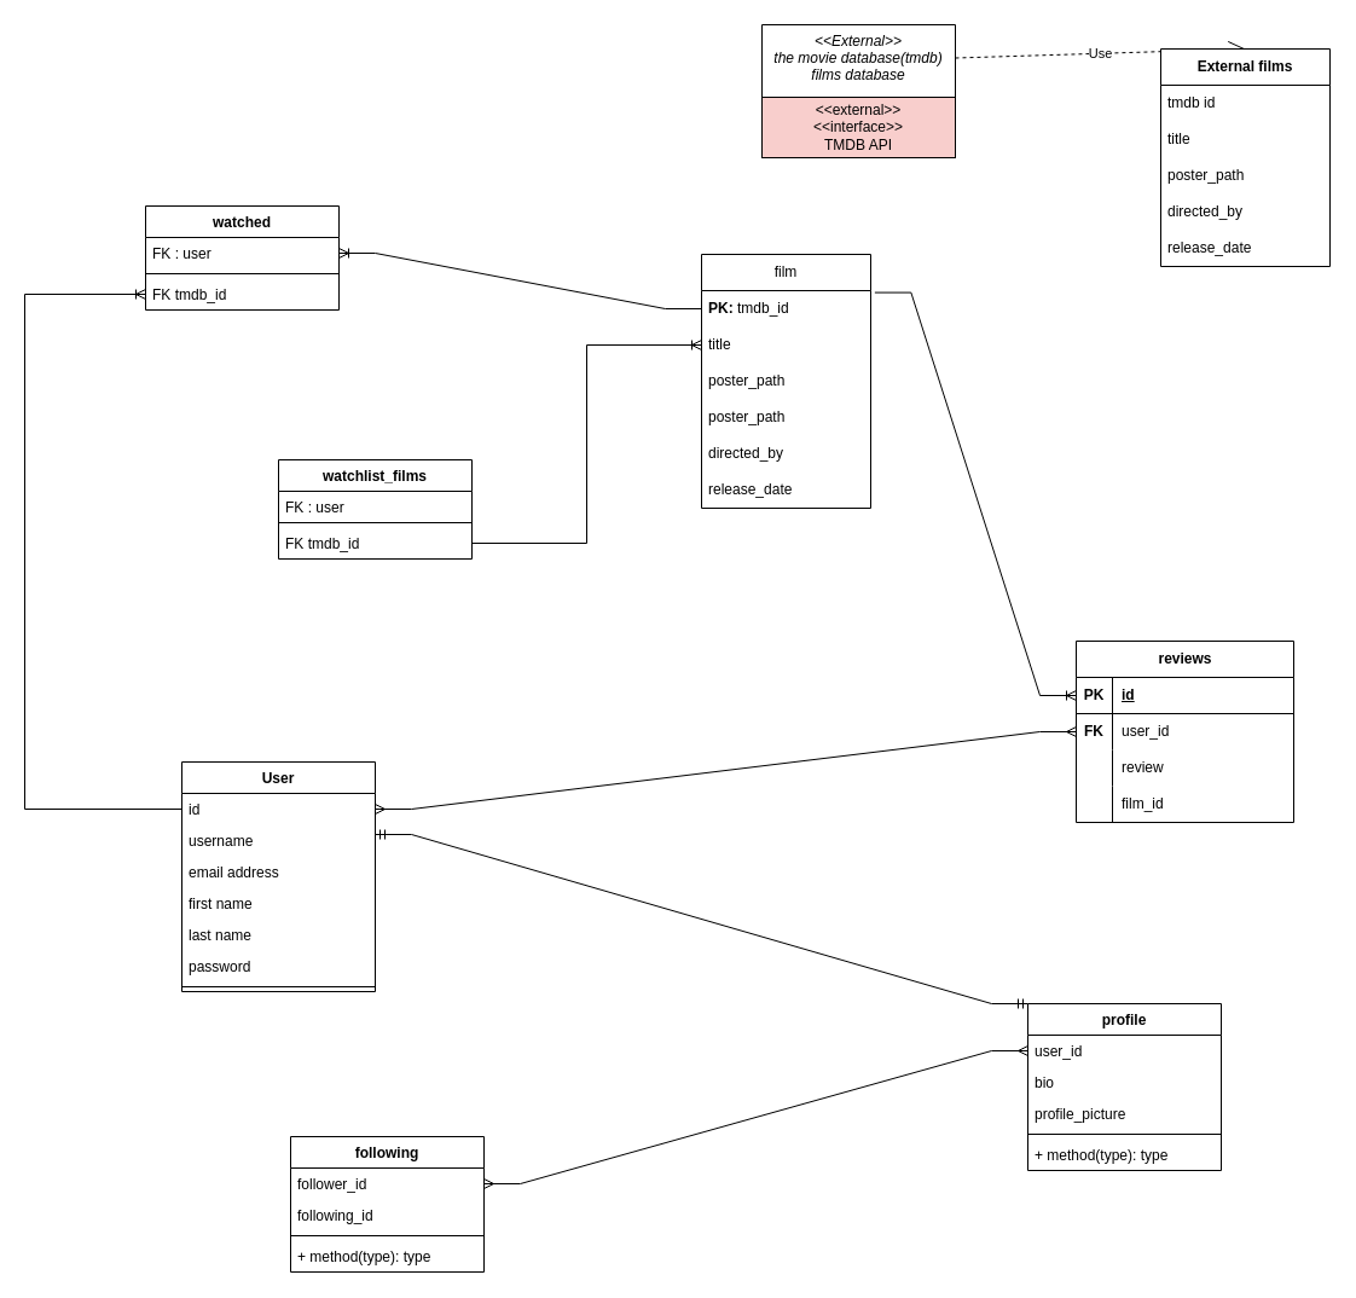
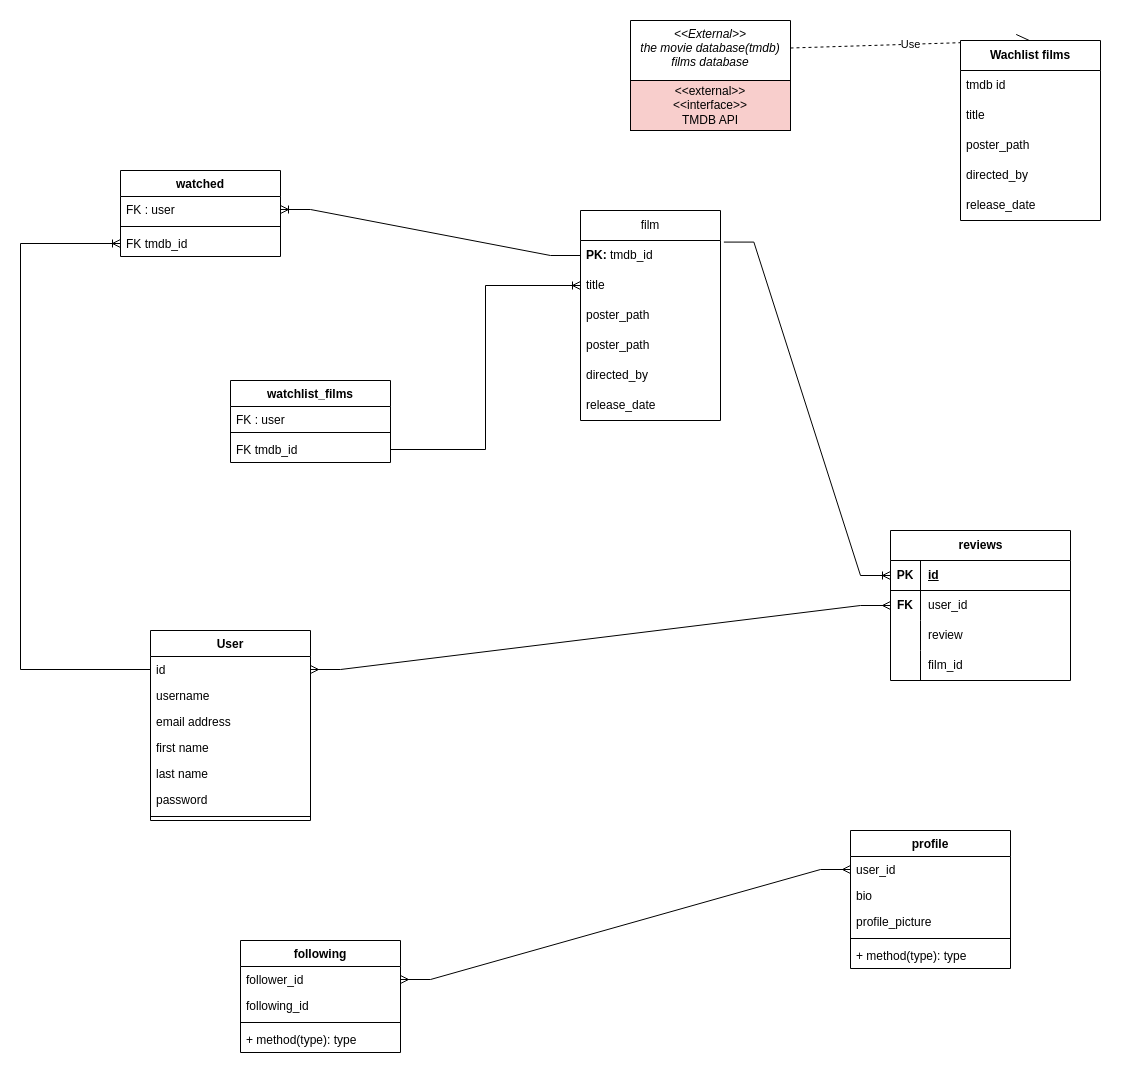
  <mxCell id="0" />
  <mxCell id="1" parent="0" />
  <mxCell id="2" value="&lt;&lt;External&gt;&gt;&#10;the movie database(tmdb)&#10;films database" style="swimlane;fontStyle=2;align=center;verticalAlign=top;childLayout=stackLayout;horizontal=1;startSize=60;horizontalStack=0;resizeParent=1;resizeLast=0;collapsible=1;marginBottom=0;rounded=0;shadow=0;strokeWidth=1;" parent="1" vertex="1"><mxGeometry x="630" y="20" width="160" height="110" as="geometry"><mxRectangle x="230" y="140" width="160" height="26" as="alternateBounds" /></mxGeometry></mxCell>
  <mxCell id="3" value="&amp;lt;&amp;lt;external&amp;gt;&amp;gt;&lt;br&gt;&amp;lt;&amp;lt;interface&amp;gt;&amp;gt;&lt;br&gt;TMDB API" style="html=1;whiteSpace=wrap;fillColor=#f8cecc;" parent="2" vertex="1"><mxGeometry y="60" width="160" height="50" as="geometry" /></mxCell>
  <mxCell id="4" value="film" style="swimlane;fontStyle=0;childLayout=stackLayout;horizontal=1;startSize=30;horizontalStack=0;resizeParent=1;resizeParentMax=0;resizeLast=0;collapsible=1;marginBottom=0;whiteSpace=wrap;html=1;" parent="1" vertex="1"><mxGeometry x="580" y="210" width="140" height="210" as="geometry" /></mxCell>
  <mxCell id="5" value="PK: &lt;span style=&quot;font-weight: normal;&quot;&gt;tmdb_id&lt;/span&gt;" style="text;strokeColor=none;fillColor=none;align=left;verticalAlign=middle;spacingLeft=4;spacingRight=4;overflow=hidden;points=[[0,0.5],[1,0.5]];portConstraint=eastwest;rotatable=0;whiteSpace=wrap;html=1;fontStyle=1" parent="4" vertex="1"><mxGeometry y="30" width="140" height="30" as="geometry" /></mxCell>
  <mxCell id="6" value="title" style="text;strokeColor=none;fillColor=none;align=left;verticalAlign=middle;spacingLeft=4;spacingRight=4;overflow=hidden;points=[[0,0.5],[1,0.5]];portConstraint=eastwest;rotatable=0;whiteSpace=wrap;html=1;" parent="4" vertex="1"><mxGeometry y="60" width="140" height="30" as="geometry" /></mxCell>
  <mxCell id="7" value="poster_path" style="text;strokeColor=none;fillColor=none;align=left;verticalAlign=middle;spacingLeft=4;spacingRight=4;overflow=hidden;points=[[0,0.5],[1,0.5]];portConstraint=eastwest;rotatable=0;whiteSpace=wrap;html=1;" parent="4" vertex="1"><mxGeometry y="90" width="140" height="30" as="geometry" /></mxCell>
  <mxCell id="8" value="poster_path" style="text;strokeColor=none;fillColor=none;align=left;verticalAlign=middle;spacingLeft=4;spacingRight=4;overflow=hidden;points=[[0,0.5],[1,0.5]];portConstraint=eastwest;rotatable=0;whiteSpace=wrap;html=1;" parent="4" vertex="1"><mxGeometry y="120" width="140" height="30" as="geometry" /></mxCell>
  <mxCell id="9" value="directed_by" style="text;strokeColor=none;fillColor=none;align=left;verticalAlign=middle;spacingLeft=4;spacingRight=4;overflow=hidden;points=[[0,0.5],[1,0.5]];portConstraint=eastwest;rotatable=0;whiteSpace=wrap;html=1;" parent="4" vertex="1"><mxGeometry y="150" width="140" height="30" as="geometry" /></mxCell>
  <mxCell id="10" value="release_date" style="text;strokeColor=none;fillColor=none;align=left;verticalAlign=middle;spacingLeft=4;spacingRight=4;overflow=hidden;points=[[0,0.5],[1,0.5]];portConstraint=eastwest;rotatable=0;whiteSpace=wrap;html=1;" parent="4" vertex="1"><mxGeometry y="180" width="140" height="30" as="geometry" /></mxCell>
  <mxCell id="11" value="Use" style="endArrow=open;endSize=12;dashed=1;html=1;rounded=0;exitX=1;exitY=0.25;exitDx=0;exitDy=0;entryX=0.5;entryY=0;entryDx=0;entryDy=0;" parent="1" source="2" target="26" edge="1"><mxGeometry width="160" relative="1" as="geometry"><mxPoint x="650" y="350" as="sourcePoint" /><mxPoint x="460" y="193" as="targetPoint" /></mxGeometry></mxCell>
  <mxCell id="12" value="User" style="swimlane;fontStyle=1;align=center;verticalAlign=top;childLayout=stackLayout;horizontal=1;startSize=26;horizontalStack=0;resizeParent=1;resizeParentMax=0;resizeLast=0;collapsible=1;marginBottom=0;whiteSpace=wrap;html=1;" parent="1" vertex="1"><mxGeometry x="150" y="630" width="160" height="190" as="geometry" /></mxCell>
  <mxCell id="13" value="id" style="text;strokeColor=none;fillColor=none;align=left;verticalAlign=top;spacingLeft=4;spacingRight=4;overflow=hidden;rotatable=0;points=[[0,0.5],[1,0.5]];portConstraint=eastwest;whiteSpace=wrap;html=1;" parent="12" vertex="1"><mxGeometry y="26" width="160" height="26" as="geometry" /></mxCell>
  <mxCell id="14" value="username" style="text;strokeColor=none;fillColor=none;align=left;verticalAlign=top;spacingLeft=4;spacingRight=4;overflow=hidden;rotatable=0;points=[[0,0.5],[1,0.5]];portConstraint=eastwest;whiteSpace=wrap;html=1;" parent="12" vertex="1"><mxGeometry y="52" width="160" height="26" as="geometry" /></mxCell>
  <mxCell id="15" value="email address" style="text;strokeColor=none;fillColor=none;align=left;verticalAlign=top;spacingLeft=4;spacingRight=4;overflow=hidden;rotatable=0;points=[[0,0.5],[1,0.5]];portConstraint=eastwest;whiteSpace=wrap;html=1;" parent="12" vertex="1"><mxGeometry y="78" width="160" height="26" as="geometry" /></mxCell>
  <mxCell id="16" value="first name" style="text;strokeColor=none;fillColor=none;align=left;verticalAlign=top;spacingLeft=4;spacingRight=4;overflow=hidden;rotatable=0;points=[[0,0.5],[1,0.5]];portConstraint=eastwest;whiteSpace=wrap;html=1;" parent="12" vertex="1"><mxGeometry y="104" width="160" height="26" as="geometry" /></mxCell>
  <mxCell id="17" value="last name" style="text;strokeColor=none;fillColor=none;align=left;verticalAlign=top;spacingLeft=4;spacingRight=4;overflow=hidden;rotatable=0;points=[[0,0.5],[1,0.5]];portConstraint=eastwest;whiteSpace=wrap;html=1;" parent="12" vertex="1"><mxGeometry y="130" width="160" height="26" as="geometry" /></mxCell>
  <mxCell id="18" value="password" style="text;strokeColor=none;fillColor=none;align=left;verticalAlign=top;spacingLeft=4;spacingRight=4;overflow=hidden;rotatable=0;points=[[0,0.5],[1,0.5]];portConstraint=eastwest;whiteSpace=wrap;html=1;" parent="12" vertex="1"><mxGeometry y="156" width="160" height="26" as="geometry" /></mxCell>
  <mxCell id="19" value="" style="line;strokeWidth=1;fillColor=none;align=left;verticalAlign=middle;spacingTop=-1;spacingLeft=3;spacingRight=3;rotatable=0;labelPosition=right;points=[];portConstraint=eastwest;strokeColor=inherit;" parent="12" vertex="1"><mxGeometry y="182" width="160" height="8" as="geometry" /></mxCell>
  <mxCell id="20" value="profile" style="swimlane;fontStyle=1;align=center;verticalAlign=top;childLayout=stackLayout;horizontal=1;startSize=26;horizontalStack=0;resizeParent=1;resizeParentMax=0;resizeLast=0;collapsible=1;marginBottom=0;whiteSpace=wrap;html=1;" parent="1" vertex="1"><mxGeometry x="850" y="830" width="160" height="138" as="geometry" /></mxCell>
  <mxCell id="21" value="user_id" style="text;strokeColor=none;fillColor=none;align=left;verticalAlign=top;spacingLeft=4;spacingRight=4;overflow=hidden;rotatable=0;points=[[0,0.5],[1,0.5]];portConstraint=eastwest;whiteSpace=wrap;html=1;" parent="20" vertex="1"><mxGeometry y="26" width="160" height="26" as="geometry" /></mxCell>
  <mxCell id="22" value="bio" style="text;strokeColor=none;fillColor=none;align=left;verticalAlign=top;spacingLeft=4;spacingRight=4;overflow=hidden;rotatable=0;points=[[0,0.5],[1,0.5]];portConstraint=eastwest;whiteSpace=wrap;html=1;" parent="20" vertex="1"><mxGeometry y="52" width="160" height="26" as="geometry" /></mxCell>
  <mxCell id="23" value="profile_picture" style="text;strokeColor=none;fillColor=none;align=left;verticalAlign=top;spacingLeft=4;spacingRight=4;overflow=hidden;rotatable=0;points=[[0,0.5],[1,0.5]];portConstraint=eastwest;whiteSpace=wrap;html=1;" parent="20" vertex="1"><mxGeometry y="78" width="160" height="26" as="geometry" /></mxCell>
  <mxCell id="24" value="" style="line;strokeWidth=1;fillColor=none;align=left;verticalAlign=middle;spacingTop=-1;spacingLeft=3;spacingRight=3;rotatable=0;labelPosition=right;points=[];portConstraint=eastwest;strokeColor=inherit;" parent="20" vertex="1"><mxGeometry y="104" width="160" height="8" as="geometry" /></mxCell>
  <mxCell id="25" value="+ method(type): type" style="text;strokeColor=none;fillColor=none;align=left;verticalAlign=top;spacingLeft=4;spacingRight=4;overflow=hidden;rotatable=0;points=[[0,0.5],[1,0.5]];portConstraint=eastwest;whiteSpace=wrap;html=1;" parent="20" vertex="1"><mxGeometry y="112" width="160" height="26" as="geometry" /></mxCell>
- <mxCell id="26" value="&lt;b&gt;External films&lt;/b&gt;" style="swimlane;fontStyle=0;childLayout=stackLayout;horizontal=1;startSize=30;horizontalStack=0;resizeParent=1;resizeParentMax=0;resizeLast=0;collapsible=1;marginBottom=0;whiteSpace=wrap;html=1;" parent="1" vertex="1"><mxGeometry x="960" y="40" width="140" height="180" as="geometry" /></mxCell>
+ <mxCell id="26" value="&lt;b&gt;Wachlist films&lt;/b&gt;" style="swimlane;fontStyle=0;childLayout=stackLayout;horizontal=1;startSize=30;horizontalStack=0;resizeParent=1;resizeParentMax=0;resizeLast=0;collapsible=1;marginBottom=0;whiteSpace=wrap;html=1;" parent="1" vertex="1"><mxGeometry x="960" y="40" width="140" height="180" as="geometry" /></mxCell>
  <mxCell id="27" value="tmdb id" style="text;strokeColor=none;fillColor=none;align=left;verticalAlign=middle;spacingLeft=4;spacingRight=4;overflow=hidden;points=[[0,0.5],[1,0.5]];portConstraint=eastwest;rotatable=0;whiteSpace=wrap;html=1;" parent="26" vertex="1"><mxGeometry y="30" width="140" height="30" as="geometry" /></mxCell>
  <mxCell id="28" value="title" style="text;strokeColor=none;fillColor=none;align=left;verticalAlign=middle;spacingLeft=4;spacingRight=4;overflow=hidden;points=[[0,0.5],[1,0.5]];portConstraint=eastwest;rotatable=0;whiteSpace=wrap;html=1;" parent="26" vertex="1"><mxGeometry y="60" width="140" height="30" as="geometry" /></mxCell>
  <mxCell id="29" value="poster_path" style="text;strokeColor=none;fillColor=none;align=left;verticalAlign=middle;spacingLeft=4;spacingRight=4;overflow=hidden;points=[[0,0.5],[1,0.5]];portConstraint=eastwest;rotatable=0;whiteSpace=wrap;html=1;" parent="26" vertex="1"><mxGeometry y="90" width="140" height="30" as="geometry" /></mxCell>
  <mxCell id="30" value="directed_by" style="text;strokeColor=none;fillColor=none;align=left;verticalAlign=middle;spacingLeft=4;spacingRight=4;overflow=hidden;points=[[0,0.5],[1,0.5]];portConstraint=eastwest;rotatable=0;whiteSpace=wrap;html=1;" parent="26" vertex="1"><mxGeometry y="120" width="140" height="30" as="geometry" /></mxCell>
  <mxCell id="31" value="release_date" style="text;strokeColor=none;fillColor=none;align=left;verticalAlign=middle;spacingLeft=4;spacingRight=4;overflow=hidden;points=[[0,0.5],[1,0.5]];portConstraint=eastwest;rotatable=0;whiteSpace=wrap;html=1;" parent="26" vertex="1"><mxGeometry y="150" width="140" height="30" as="geometry" /></mxCell>
  <mxCell id="32" value="following" style="swimlane;fontStyle=1;align=center;verticalAlign=top;childLayout=stackLayout;horizontal=1;startSize=26;horizontalStack=0;resizeParent=1;resizeParentMax=0;resizeLast=0;collapsible=1;marginBottom=0;whiteSpace=wrap;html=1;" parent="1" vertex="1"><mxGeometry x="240" y="940" width="160" height="112" as="geometry" /></mxCell>
  <mxCell id="33" value="follower_id" style="text;strokeColor=none;fillColor=none;align=left;verticalAlign=top;spacingLeft=4;spacingRight=4;overflow=hidden;rotatable=0;points=[[0,0.5],[1,0.5]];portConstraint=eastwest;whiteSpace=wrap;html=1;" parent="32" vertex="1"><mxGeometry y="26" width="160" height="26" as="geometry" /></mxCell>
  <mxCell id="34" value="following_id" style="text;strokeColor=none;fillColor=none;align=left;verticalAlign=top;spacingLeft=4;spacingRight=4;overflow=hidden;rotatable=0;points=[[0,0.5],[1,0.5]];portConstraint=eastwest;whiteSpace=wrap;html=1;" parent="32" vertex="1"><mxGeometry y="52" width="160" height="26" as="geometry" /></mxCell>
  <mxCell id="35" value="" style="line;strokeWidth=1;fillColor=none;align=left;verticalAlign=middle;spacingTop=-1;spacingLeft=3;spacingRight=3;rotatable=0;labelPosition=right;points=[];portConstraint=eastwest;strokeColor=inherit;" parent="32" vertex="1"><mxGeometry y="78" width="160" height="8" as="geometry" /></mxCell>
  <mxCell id="36" value="+ method(type): type" style="text;strokeColor=none;fillColor=none;align=left;verticalAlign=top;spacingLeft=4;spacingRight=4;overflow=hidden;rotatable=0;points=[[0,0.5],[1,0.5]];portConstraint=eastwest;whiteSpace=wrap;html=1;" parent="32" vertex="1"><mxGeometry y="86" width="160" height="26" as="geometry" /></mxCell>
  <mxCell id="37" value="" style="edgeStyle=entityRelationEdgeStyle;fontSize=12;html=1;endArrow=ERmany;startArrow=ERmany;rounded=0;exitX=1;exitY=0.5;exitDx=0;exitDy=0;entryX=0;entryY=0.5;entryDx=0;entryDy=0;" parent="1" source="33" target="21" edge="1"><mxGeometry width="100" height="100" relative="1" as="geometry"><mxPoint x="710" y="1110" as="sourcePoint" /><mxPoint x="500" y="860" as="targetPoint" /></mxGeometry></mxCell>
  <mxCell id="38" value="reviews" style="shape=table;startSize=30;container=1;collapsible=1;childLayout=tableLayout;fixedRows=1;rowLines=0;fontStyle=1;align=center;resizeLast=1;html=1;" parent="1" vertex="1"><mxGeometry x="890" y="530" width="180" height="150" as="geometry" /></mxCell>
  <mxCell id="39" value="" style="shape=tableRow;horizontal=0;startSize=0;swimlaneHead=0;swimlaneBody=0;fillColor=none;collapsible=0;dropTarget=0;points=[[0,0.5],[1,0.5]];portConstraint=eastwest;top=0;left=0;right=0;bottom=1;" parent="38" vertex="1"><mxGeometry y="30" width="180" height="30" as="geometry" /></mxCell>
  <mxCell id="40" value="PK" style="shape=partialRectangle;connectable=0;fillColor=none;top=0;left=0;bottom=0;right=0;fontStyle=1;overflow=hidden;whiteSpace=wrap;html=1;" parent="39" vertex="1"><mxGeometry width="30" height="30" as="geometry"><mxRectangle width="30" height="30" as="alternateBounds" /></mxGeometry></mxCell>
  <mxCell id="41" value="id" style="shape=partialRectangle;connectable=0;fillColor=none;top=0;left=0;bottom=0;right=0;align=left;spacingLeft=6;fontStyle=5;overflow=hidden;whiteSpace=wrap;html=1;" parent="39" vertex="1"><mxGeometry x="30" width="150" height="30" as="geometry"><mxRectangle width="150" height="30" as="alternateBounds" /></mxGeometry></mxCell>
  <mxCell id="42" value="" style="shape=tableRow;horizontal=0;startSize=0;swimlaneHead=0;swimlaneBody=0;fillColor=none;collapsible=0;dropTarget=0;points=[[0,0.5],[1,0.5]];portConstraint=eastwest;top=0;left=0;right=0;bottom=0;" parent="38" vertex="1"><mxGeometry y="60" width="180" height="30" as="geometry" /></mxCell>
  <mxCell id="43" value="&lt;b&gt;FK&lt;/b&gt;" style="shape=partialRectangle;connectable=0;fillColor=none;top=0;left=0;bottom=0;right=0;editable=1;overflow=hidden;whiteSpace=wrap;html=1;" parent="42" vertex="1"><mxGeometry width="30" height="30" as="geometry"><mxRectangle width="30" height="30" as="alternateBounds" /></mxGeometry></mxCell>
  <mxCell id="44" value="user_id" style="shape=partialRectangle;connectable=0;fillColor=none;top=0;left=0;bottom=0;right=0;align=left;spacingLeft=6;overflow=hidden;whiteSpace=wrap;html=1;" parent="42" vertex="1"><mxGeometry x="30" width="150" height="30" as="geometry"><mxRectangle width="150" height="30" as="alternateBounds" /></mxGeometry></mxCell>
  <mxCell id="45" value="" style="shape=tableRow;horizontal=0;startSize=0;swimlaneHead=0;swimlaneBody=0;fillColor=none;collapsible=0;dropTarget=0;points=[[0,0.5],[1,0.5]];portConstraint=eastwest;top=0;left=0;right=0;bottom=0;" parent="38" vertex="1"><mxGeometry y="90" width="180" height="30" as="geometry" /></mxCell>
  <mxCell id="46" value="" style="shape=partialRectangle;connectable=0;fillColor=none;top=0;left=0;bottom=0;right=0;editable=1;overflow=hidden;whiteSpace=wrap;html=1;" parent="45" vertex="1"><mxGeometry width="30" height="30" as="geometry"><mxRectangle width="30" height="30" as="alternateBounds" /></mxGeometry></mxCell>
  <mxCell id="47" value="review" style="shape=partialRectangle;connectable=0;fillColor=none;top=0;left=0;bottom=0;right=0;align=left;spacingLeft=6;overflow=hidden;whiteSpace=wrap;html=1;" parent="45" vertex="1"><mxGeometry x="30" width="150" height="30" as="geometry"><mxRectangle width="150" height="30" as="alternateBounds" /></mxGeometry></mxCell>
  <mxCell id="48" value="" style="shape=tableRow;horizontal=0;startSize=0;swimlaneHead=0;swimlaneBody=0;fillColor=none;collapsible=0;dropTarget=0;points=[[0,0.5],[1,0.5]];portConstraint=eastwest;top=0;left=0;right=0;bottom=0;" parent="38" vertex="1"><mxGeometry y="120" width="180" height="30" as="geometry" /></mxCell>
  <mxCell id="49" value="" style="shape=partialRectangle;connectable=0;fillColor=none;top=0;left=0;bottom=0;right=0;editable=1;overflow=hidden;whiteSpace=wrap;html=1;fontStyle=1" parent="48" vertex="1"><mxGeometry width="30" height="30" as="geometry"><mxRectangle width="30" height="30" as="alternateBounds" /></mxGeometry></mxCell>
  <mxCell id="50" value="film_id" style="shape=partialRectangle;connectable=0;fillColor=none;top=0;left=0;bottom=0;right=0;align=left;spacingLeft=6;overflow=hidden;whiteSpace=wrap;html=1;" parent="48" vertex="1"><mxGeometry x="30" width="150" height="30" as="geometry"><mxRectangle width="150" height="30" as="alternateBounds" /></mxGeometry></mxCell>
  <mxCell id="51" value="" style="edgeStyle=entityRelationEdgeStyle;fontSize=12;html=1;endArrow=ERoneToMany;rounded=0;exitX=1.024;exitY=0.053;exitDx=0;exitDy=0;exitPerimeter=0;entryX=0;entryY=0.5;entryDx=0;entryDy=0;" parent="1" source="5" target="39" edge="1"><mxGeometry width="100" height="100" relative="1" as="geometry"><mxPoint x="720" y="340" as="sourcePoint" /><mxPoint x="820" y="240" as="targetPoint" /></mxGeometry></mxCell>
  <mxCell id="52" value="" style="edgeStyle=entityRelationEdgeStyle;fontSize=12;html=1;endArrow=ERmany;startArrow=ERmany;rounded=0;entryX=0;entryY=0.5;entryDx=0;entryDy=0;exitX=1;exitY=0.5;exitDx=0;exitDy=0;" parent="1" source="13" target="42" edge="1"><mxGeometry width="100" height="100" relative="1" as="geometry"><mxPoint x="480" y="470" as="sourcePoint" /><mxPoint x="390" y="320" as="targetPoint" /></mxGeometry></mxCell>
  <mxCell id="53" value="watched" style="swimlane;fontStyle=1;align=center;verticalAlign=top;childLayout=stackLayout;horizontal=1;startSize=26;horizontalStack=0;resizeParent=1;resizeParentMax=0;resizeLast=0;collapsible=1;marginBottom=0;whiteSpace=wrap;html=1;" parent="1" vertex="1"><mxGeometry x="120" y="170" width="160" height="86" as="geometry" /></mxCell>
  <mxCell id="54" value="FK : user&amp;nbsp;" style="text;strokeColor=none;fillColor=none;align=left;verticalAlign=top;spacingLeft=4;spacingRight=4;overflow=hidden;rotatable=0;points=[[0,0.5],[1,0.5]];portConstraint=eastwest;whiteSpace=wrap;html=1;" parent="53" vertex="1"><mxGeometry y="26" width="160" height="26" as="geometry" /></mxCell>
  <mxCell id="55" value="" style="line;strokeWidth=1;fillColor=none;align=left;verticalAlign=middle;spacingTop=-1;spacingLeft=3;spacingRight=3;rotatable=0;labelPosition=right;points=[];portConstraint=eastwest;strokeColor=inherit;" parent="53" vertex="1"><mxGeometry y="52" width="160" height="8" as="geometry" /></mxCell>
  <mxCell id="56" value="FK tmdb_id" style="text;strokeColor=none;fillColor=none;align=left;verticalAlign=top;spacingLeft=4;spacingRight=4;overflow=hidden;rotatable=0;points=[[0,0.5],[1,0.5]];portConstraint=eastwest;whiteSpace=wrap;html=1;" parent="53" vertex="1"><mxGeometry y="60" width="160" height="26" as="geometry" /></mxCell>
- <mxCell id="57" value="" style="edgeStyle=entityRelationEdgeStyle;fontSize=12;html=1;endArrow=ERmandOne;startArrow=ERmandOne;rounded=0;entryX=0;entryY=0;entryDx=0;entryDy=0;exitX=1;exitY=0.308;exitDx=0;exitDy=0;exitPerimeter=0;" parent="1" source="14" target="20" edge="1"><mxGeometry width="100" height="100" relative="1" as="geometry"><mxPoint x="120" y="710" as="sourcePoint" /><mxPoint x="840" y="840" as="targetPoint" /></mxGeometry></mxCell>
  <mxCell id="58" value="" style="edgeStyle=entityRelationEdgeStyle;fontSize=12;html=1;endArrow=ERoneToMany;rounded=0;exitX=0;exitY=0.5;exitDx=0;exitDy=0;entryX=1;entryY=0.5;entryDx=0;entryDy=0;" parent="1" source="5" target="54" edge="1"><mxGeometry width="100" height="100" relative="1" as="geometry"><mxPoint x="320" y="320" as="sourcePoint" /><mxPoint x="310" y="330" as="targetPoint" /></mxGeometry></mxCell>
  <mxCell id="59" value="" style="edgeStyle=elbowEdgeStyle;fontSize=12;html=1;endArrow=ERoneToMany;rounded=0;exitX=0;exitY=0.5;exitDx=0;exitDy=0;entryX=0;entryY=0.5;entryDx=0;entryDy=0;" parent="1" source="13" target="56" edge="1"><mxGeometry width="100" height="100" relative="1" as="geometry"><mxPoint x="310" y="260" as="sourcePoint" /><mxPoint x="-270" y="370" as="targetPoint" /><Array as="points"><mxPoint x="20" y="350" /></Array></mxGeometry></mxCell>
  <mxCell id="60" value="watchlist_films" style="swimlane;fontStyle=1;align=center;verticalAlign=top;childLayout=stackLayout;horizontal=1;startSize=26;horizontalStack=0;resizeParent=1;resizeParentMax=0;resizeLast=0;collapsible=1;marginBottom=0;whiteSpace=wrap;html=1;" parent="1" vertex="1"><mxGeometry x="230" y="380" width="160" height="82" as="geometry" /></mxCell>
  <mxCell id="61" value="FK : user&amp;nbsp;" style="text;strokeColor=none;fillColor=none;align=left;verticalAlign=top;spacingLeft=4;spacingRight=4;overflow=hidden;rotatable=0;points=[[0,0.5],[1,0.5]];portConstraint=eastwest;whiteSpace=wrap;html=1;" parent="60" vertex="1"><mxGeometry y="26" width="160" height="22" as="geometry" /></mxCell>
  <mxCell id="62" value="" style="line;strokeWidth=1;fillColor=none;align=left;verticalAlign=middle;spacingTop=-1;spacingLeft=3;spacingRight=3;rotatable=0;labelPosition=right;points=[];portConstraint=eastwest;strokeColor=inherit;" parent="60" vertex="1"><mxGeometry y="48" width="160" height="8" as="geometry" /></mxCell>
  <mxCell id="63" value="FK tmdb_id" style="text;strokeColor=none;fillColor=none;align=left;verticalAlign=top;spacingLeft=4;spacingRight=4;overflow=hidden;rotatable=0;points=[[0,0.5],[1,0.5]];portConstraint=eastwest;whiteSpace=wrap;html=1;" parent="60" vertex="1"><mxGeometry y="56" width="160" height="26" as="geometry" /></mxCell>
  <mxCell id="64" value="" style="edgeStyle=elbowEdgeStyle;fontSize=12;html=1;endArrow=ERoneToMany;rounded=0;entryX=0;entryY=0.5;entryDx=0;entryDy=0;exitX=1;exitY=0.5;exitDx=0;exitDy=0;" parent="1" source="63" target="6" edge="1"><mxGeometry width="100" height="100" relative="1" as="geometry"><mxPoint x="410" y="380" as="sourcePoint" /><mxPoint x="550" y="360" as="targetPoint" /></mxGeometry></mxCell>
